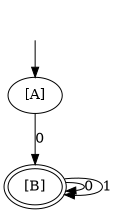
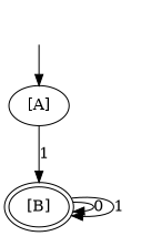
  digraph {
    _nil [style=invis]
    "[A]"
    "[B]" [peripheries=2]
    _nil -> "[A]"
-   "[A]" -> "[B]" [label=0]
+   "[A]" -> "[B]" [label=1]
    "[B]" -> "[B]" [label=0]
    "[B]" -> "[B]" [label=1]
  }
